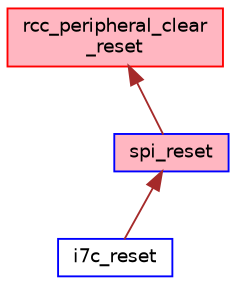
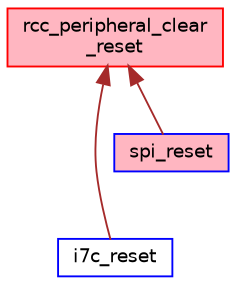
  digraph {
    rankdir=TB
    node [color=blue fillcolor=lightpink fontname=Helvetica fontsize=10 shape=record style=filled]
    edge [color=brown dir=back fontname=Helvetica fontsize=10 labelfontname=Helvetica labelfontsize=10 style=solid]
    n1 [color=red fontcolor=black height=0.2 label="rcc_peripheral_clear\l_reset" width=0.4]
    n2 [fillcolor=white height=0.2 label=i7c_reset width=0.4]
    n3 [height=0.2 label=spi_reset width=0.4]
-   n3 -> n2
+   n1 -> n2
    n1 -> n3
  }
